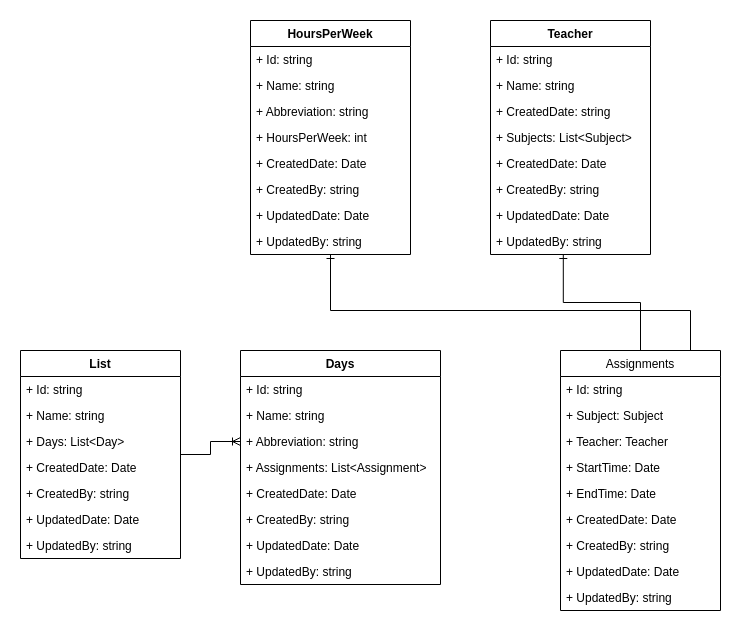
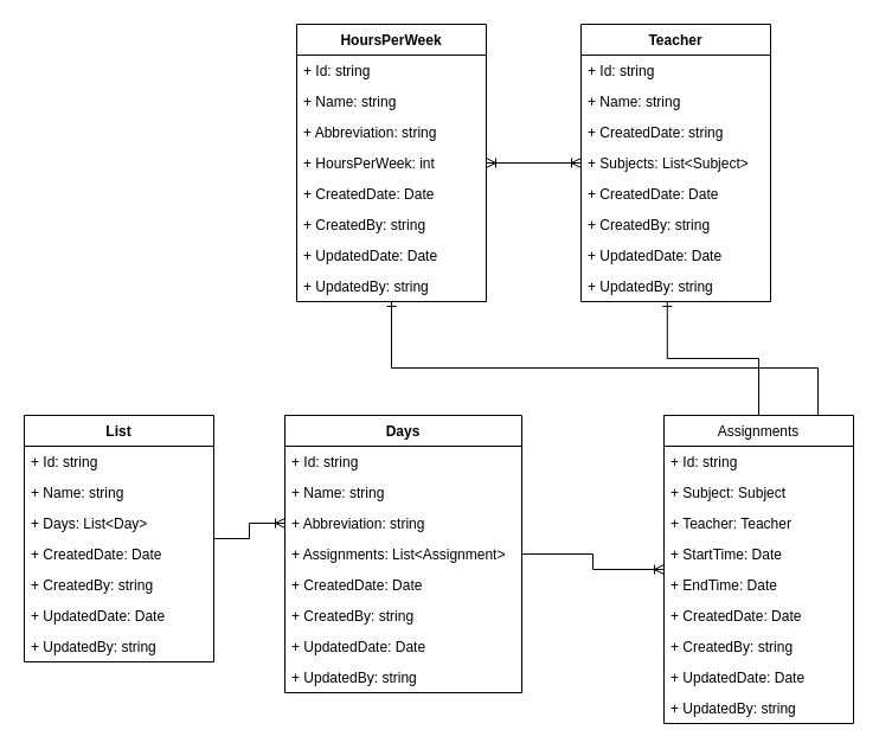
  <mxCell id="0" />
  <mxCell id="1" parent="0" />
  <mxCell id="2" value="HoursPerWeek" style="swimlane;fontStyle=1;align=center;verticalAlign=top;childLayout=stackLayout;horizontal=1;startSize=26;horizontalStack=0;resizeParent=1;resizeParentMax=0;resizeLast=0;collapsible=1;marginBottom=0;whiteSpace=wrap;html=1;" vertex="1" parent="1"><mxGeometry x="250" y="20" width="160" height="234" as="geometry" /></mxCell>
  <mxCell id="3" value="+ Id: string" style="text;strokeColor=none;fillColor=none;align=left;verticalAlign=top;spacingLeft=4;spacingRight=4;overflow=hidden;rotatable=0;points=[[0,0.5],[1,0.5]];portConstraint=eastwest;whiteSpace=wrap;html=1;" vertex="1" parent="2"><mxGeometry y="26" width="160" height="26" as="geometry" /></mxCell>
  <mxCell id="4" value="+ Name: string" style="text;strokeColor=none;fillColor=none;align=left;verticalAlign=top;spacingLeft=4;spacingRight=4;overflow=hidden;rotatable=0;points=[[0,0.5],[1,0.5]];portConstraint=eastwest;whiteSpace=wrap;html=1;" vertex="1" parent="2"><mxGeometry y="52" width="160" height="26" as="geometry" /></mxCell>
  <mxCell id="5" value="+ Abbreviation: string" style="text;strokeColor=none;fillColor=none;align=left;verticalAlign=top;spacingLeft=4;spacingRight=4;overflow=hidden;rotatable=0;points=[[0,0.5],[1,0.5]];portConstraint=eastwest;whiteSpace=wrap;html=1;" vertex="1" parent="2"><mxGeometry y="78" width="160" height="26" as="geometry" /></mxCell>
  <mxCell id="6" value="+ HoursPerWeek: int" style="text;strokeColor=none;fillColor=none;align=left;verticalAlign=top;spacingLeft=4;spacingRight=4;overflow=hidden;rotatable=0;points=[[0,0.5],[1,0.5]];portConstraint=eastwest;whiteSpace=wrap;html=1;" vertex="1" parent="2"><mxGeometry y="104" width="160" height="26" as="geometry" /></mxCell>
  <mxCell id="7" value="+ CreatedDate: Date" style="text;strokeColor=none;fillColor=none;align=left;verticalAlign=top;spacingLeft=4;spacingRight=4;overflow=hidden;rotatable=0;points=[[0,0.5],[1,0.5]];portConstraint=eastwest;whiteSpace=wrap;html=1;" vertex="1" parent="2"><mxGeometry y="130" width="160" height="26" as="geometry" /></mxCell>
  <mxCell id="8" value="+ CreatedBy: string" style="text;strokeColor=none;fillColor=none;align=left;verticalAlign=top;spacingLeft=4;spacingRight=4;overflow=hidden;rotatable=0;points=[[0,0.5],[1,0.5]];portConstraint=eastwest;whiteSpace=wrap;html=1;" vertex="1" parent="2"><mxGeometry y="156" width="160" height="26" as="geometry" /></mxCell>
  <mxCell id="9" value="+ UpdatedDate: Date" style="text;strokeColor=none;fillColor=none;align=left;verticalAlign=top;spacingLeft=4;spacingRight=4;overflow=hidden;rotatable=0;points=[[0,0.5],[1,0.5]];portConstraint=eastwest;whiteSpace=wrap;html=1;" vertex="1" parent="2"><mxGeometry y="182" width="160" height="26" as="geometry" /></mxCell>
  <mxCell id="10" value="+ UpdatedBy: string" style="text;strokeColor=none;fillColor=none;align=left;verticalAlign=top;spacingLeft=4;spacingRight=4;overflow=hidden;rotatable=0;points=[[0,0.5],[1,0.5]];portConstraint=eastwest;whiteSpace=wrap;html=1;" vertex="1" parent="2"><mxGeometry y="208" width="160" height="26" as="geometry" /></mxCell>
  <mxCell id="11" value="Teacher" style="swimlane;fontStyle=1;align=center;verticalAlign=top;childLayout=stackLayout;horizontal=1;startSize=26;horizontalStack=0;resizeParent=1;resizeParentMax=0;resizeLast=0;collapsible=1;marginBottom=0;whiteSpace=wrap;html=1;" vertex="1" parent="1"><mxGeometry x="490" y="20" width="160" height="234" as="geometry" /></mxCell>
  <mxCell id="12" value="+ Id: string" style="text;strokeColor=none;fillColor=none;align=left;verticalAlign=top;spacingLeft=4;spacingRight=4;overflow=hidden;rotatable=0;points=[[0,0.5],[1,0.5]];portConstraint=eastwest;whiteSpace=wrap;html=1;" vertex="1" parent="11"><mxGeometry y="26" width="160" height="26" as="geometry" /></mxCell>
  <mxCell id="13" value="+ Name: string" style="text;strokeColor=none;fillColor=none;align=left;verticalAlign=top;spacingLeft=4;spacingRight=4;overflow=hidden;rotatable=0;points=[[0,0.5],[1,0.5]];portConstraint=eastwest;whiteSpace=wrap;html=1;" vertex="1" parent="11"><mxGeometry y="52" width="160" height="26" as="geometry" /></mxCell>
  <mxCell id="14" value="+ CreatedDate: string" style="text;strokeColor=none;fillColor=none;align=left;verticalAlign=top;spacingLeft=4;spacingRight=4;overflow=hidden;rotatable=0;points=[[0,0.5],[1,0.5]];portConstraint=eastwest;whiteSpace=wrap;html=1;" vertex="1" parent="11"><mxGeometry y="78" width="160" height="26" as="geometry" /></mxCell>
  <mxCell id="15" value="+ Subjects: List&amp;lt;Subject&amp;gt;" style="text;strokeColor=none;fillColor=none;align=left;verticalAlign=top;spacingLeft=4;spacingRight=4;overflow=hidden;rotatable=0;points=[[0,0.5],[1,0.5]];portConstraint=eastwest;whiteSpace=wrap;html=1;" vertex="1" parent="11"><mxGeometry y="104" width="160" height="26" as="geometry" /></mxCell>
  <mxCell id="16" value="+ CreatedDate: Date" style="text;strokeColor=none;fillColor=none;align=left;verticalAlign=top;spacingLeft=4;spacingRight=4;overflow=hidden;rotatable=0;points=[[0,0.5],[1,0.5]];portConstraint=eastwest;whiteSpace=wrap;html=1;" vertex="1" parent="11"><mxGeometry y="130" width="160" height="26" as="geometry" /></mxCell>
  <mxCell id="17" value="+ CreatedBy: string" style="text;strokeColor=none;fillColor=none;align=left;verticalAlign=top;spacingLeft=4;spacingRight=4;overflow=hidden;rotatable=0;points=[[0,0.5],[1,0.5]];portConstraint=eastwest;whiteSpace=wrap;html=1;" vertex="1" parent="11"><mxGeometry y="156" width="160" height="26" as="geometry" /></mxCell>
  <mxCell id="18" value="+ UpdatedDate: Date" style="text;strokeColor=none;fillColor=none;align=left;verticalAlign=top;spacingLeft=4;spacingRight=4;overflow=hidden;rotatable=0;points=[[0,0.5],[1,0.5]];portConstraint=eastwest;whiteSpace=wrap;html=1;" vertex="1" parent="11"><mxGeometry y="182" width="160" height="26" as="geometry" /></mxCell>
  <mxCell id="19" value="+ UpdatedBy: string" style="text;strokeColor=none;fillColor=none;align=left;verticalAlign=top;spacingLeft=4;spacingRight=4;overflow=hidden;rotatable=0;points=[[0,0.5],[1,0.5]];portConstraint=eastwest;whiteSpace=wrap;html=1;" vertex="1" parent="11"><mxGeometry y="208" width="160" height="26" as="geometry" /></mxCell>
  <mxCell id="20" style="edgeStyle=orthogonalEdgeStyle;rounded=0;orthogonalLoop=1;jettySize=auto;html=1;entryX=0;entryY=0.5;entryDx=0;entryDy=0;endArrow=ERoneToMany;endFill=0;" edge="1" parent="1" source="21" target="32"><mxGeometry relative="1" as="geometry" /></mxCell>
  <mxCell id="21" value="List" style="swimlane;fontStyle=1;align=center;verticalAlign=top;childLayout=stackLayout;horizontal=1;startSize=26;horizontalStack=0;resizeParent=1;resizeParentMax=0;resizeLast=0;collapsible=1;marginBottom=0;whiteSpace=wrap;html=1;" vertex="1" parent="1"><mxGeometry x="20" y="350" width="160" height="208" as="geometry" /></mxCell>
  <mxCell id="22" value="+ Id: string" style="text;strokeColor=none;fillColor=none;align=left;verticalAlign=top;spacingLeft=4;spacingRight=4;overflow=hidden;rotatable=0;points=[[0,0.5],[1,0.5]];portConstraint=eastwest;whiteSpace=wrap;html=1;" vertex="1" parent="21"><mxGeometry y="26" width="160" height="26" as="geometry" /></mxCell>
  <mxCell id="23" value="+ Name: string" style="text;strokeColor=none;fillColor=none;align=left;verticalAlign=top;spacingLeft=4;spacingRight=4;overflow=hidden;rotatable=0;points=[[0,0.5],[1,0.5]];portConstraint=eastwest;whiteSpace=wrap;html=1;" vertex="1" parent="21"><mxGeometry y="52" width="160" height="26" as="geometry" /></mxCell>
  <mxCell id="24" value="+ Days: List&amp;lt;Day&amp;gt;" style="text;strokeColor=none;fillColor=none;align=left;verticalAlign=top;spacingLeft=4;spacingRight=4;overflow=hidden;rotatable=0;points=[[0,0.5],[1,0.5]];portConstraint=eastwest;whiteSpace=wrap;html=1;" vertex="1" parent="21"><mxGeometry y="78" width="160" height="26" as="geometry" /></mxCell>
  <mxCell id="25" value="+ CreatedDate: Date" style="text;strokeColor=none;fillColor=none;align=left;verticalAlign=top;spacingLeft=4;spacingRight=4;overflow=hidden;rotatable=0;points=[[0,0.5],[1,0.5]];portConstraint=eastwest;whiteSpace=wrap;html=1;" vertex="1" parent="21"><mxGeometry y="104" width="160" height="26" as="geometry" /></mxCell>
  <mxCell id="26" value="+ CreatedBy: string" style="text;strokeColor=none;fillColor=none;align=left;verticalAlign=top;spacingLeft=4;spacingRight=4;overflow=hidden;rotatable=0;points=[[0,0.5],[1,0.5]];portConstraint=eastwest;whiteSpace=wrap;html=1;" vertex="1" parent="21"><mxGeometry y="130" width="160" height="26" as="geometry" /></mxCell>
  <mxCell id="27" value="+ UpdatedDate: Date" style="text;strokeColor=none;fillColor=none;align=left;verticalAlign=top;spacingLeft=4;spacingRight=4;overflow=hidden;rotatable=0;points=[[0,0.5],[1,0.5]];portConstraint=eastwest;whiteSpace=wrap;html=1;" vertex="1" parent="21"><mxGeometry y="156" width="160" height="26" as="geometry" /></mxCell>
  <mxCell id="28" value="+ UpdatedBy: string" style="text;strokeColor=none;fillColor=none;align=left;verticalAlign=top;spacingLeft=4;spacingRight=4;overflow=hidden;rotatable=0;points=[[0,0.5],[1,0.5]];portConstraint=eastwest;whiteSpace=wrap;html=1;" vertex="1" parent="21"><mxGeometry y="182" width="160" height="26" as="geometry" /></mxCell>
  <mxCell id="29" value="Days" style="swimlane;fontStyle=1;align=center;verticalAlign=top;childLayout=stackLayout;horizontal=1;startSize=26;horizontalStack=0;resizeParent=1;resizeParentMax=0;resizeLast=0;collapsible=1;marginBottom=0;whiteSpace=wrap;html=1;" vertex="1" parent="1"><mxGeometry x="240" y="350" width="200" height="234" as="geometry" /></mxCell>
  <mxCell id="30" value="+ Id: string" style="text;strokeColor=none;fillColor=none;align=left;verticalAlign=top;spacingLeft=4;spacingRight=4;overflow=hidden;rotatable=0;points=[[0,0.5],[1,0.5]];portConstraint=eastwest;whiteSpace=wrap;html=1;" vertex="1" parent="29"><mxGeometry y="26" width="200" height="26" as="geometry" /></mxCell>
  <mxCell id="31" value="+ Name: string" style="text;strokeColor=none;fillColor=none;align=left;verticalAlign=top;spacingLeft=4;spacingRight=4;overflow=hidden;rotatable=0;points=[[0,0.5],[1,0.5]];portConstraint=eastwest;whiteSpace=wrap;html=1;" vertex="1" parent="29"><mxGeometry y="52" width="200" height="26" as="geometry" /></mxCell>
  <mxCell id="32" value="+ Abbreviation: string" style="text;strokeColor=none;fillColor=none;align=left;verticalAlign=top;spacingLeft=4;spacingRight=4;overflow=hidden;rotatable=0;points=[[0,0.5],[1,0.5]];portConstraint=eastwest;whiteSpace=wrap;html=1;" vertex="1" parent="29"><mxGeometry y="78" width="200" height="26" as="geometry" /></mxCell>
  <mxCell id="33" value="+ Assignments: List&amp;lt;Assignment&amp;gt;" style="text;strokeColor=none;fillColor=none;align=left;verticalAlign=top;spacingLeft=4;spacingRight=4;overflow=hidden;rotatable=0;points=[[0,0.5],[1,0.5]];portConstraint=eastwest;whiteSpace=wrap;html=1;" vertex="1" parent="29"><mxGeometry y="104" width="200" height="26" as="geometry" /></mxCell>
  <mxCell id="34" value="+ CreatedDate: Date" style="text;strokeColor=none;fillColor=none;align=left;verticalAlign=top;spacingLeft=4;spacingRight=4;overflow=hidden;rotatable=0;points=[[0,0.5],[1,0.5]];portConstraint=eastwest;whiteSpace=wrap;html=1;" vertex="1" parent="29"><mxGeometry y="130" width="200" height="26" as="geometry" /></mxCell>
  <mxCell id="35" value="+ CreatedBy: string" style="text;strokeColor=none;fillColor=none;align=left;verticalAlign=top;spacingLeft=4;spacingRight=4;overflow=hidden;rotatable=0;points=[[0,0.5],[1,0.5]];portConstraint=eastwest;whiteSpace=wrap;html=1;" vertex="1" parent="29"><mxGeometry y="156" width="200" height="26" as="geometry" /></mxCell>
  <mxCell id="36" value="+ UpdatedDate: Date" style="text;strokeColor=none;fillColor=none;align=left;verticalAlign=top;spacingLeft=4;spacingRight=4;overflow=hidden;rotatable=0;points=[[0,0.5],[1,0.5]];portConstraint=eastwest;whiteSpace=wrap;html=1;" vertex="1" parent="29"><mxGeometry y="182" width="200" height="26" as="geometry" /></mxCell>
  <mxCell id="37" value="+ UpdatedBy: string" style="text;strokeColor=none;fillColor=none;align=left;verticalAlign=top;spacingLeft=4;spacingRight=4;overflow=hidden;rotatable=0;points=[[0,0.5],[1,0.5]];portConstraint=eastwest;whiteSpace=wrap;html=1;" vertex="1" parent="29"><mxGeometry y="208" width="200" height="26" as="geometry" /></mxCell>
  <mxCell id="38" style="edgeStyle=orthogonalEdgeStyle;rounded=0;orthogonalLoop=1;jettySize=auto;html=1;endArrow=ERone;endFill=0;" edge="1" parent="1" source="39" target="10"><mxGeometry relative="1" as="geometry"><Array as="points"><mxPoint x="690" y="310" /><mxPoint x="330" y="310" /></Array></mxGeometry></mxCell>
  <mxCell id="39" value="&lt;span style=&quot;font-weight: 400; text-align: left;&quot;&gt;Assignments&lt;/span&gt;" style="swimlane;fontStyle=1;align=center;verticalAlign=top;childLayout=stackLayout;horizontal=1;startSize=26;horizontalStack=0;resizeParent=1;resizeParentMax=0;resizeLast=0;collapsible=1;marginBottom=0;whiteSpace=wrap;html=1;" vertex="1" parent="1"><mxGeometry x="560" y="350" width="160" height="260" as="geometry" /></mxCell>
  <mxCell id="40" value="+ Id: string" style="text;strokeColor=none;fillColor=none;align=left;verticalAlign=top;spacingLeft=4;spacingRight=4;overflow=hidden;rotatable=0;points=[[0,0.5],[1,0.5]];portConstraint=eastwest;whiteSpace=wrap;html=1;" vertex="1" parent="39"><mxGeometry y="26" width="160" height="26" as="geometry" /></mxCell>
  <mxCell id="41" value="+ Subject: Subject" style="text;strokeColor=none;fillColor=none;align=left;verticalAlign=top;spacingLeft=4;spacingRight=4;overflow=hidden;rotatable=0;points=[[0,0.5],[1,0.5]];portConstraint=eastwest;whiteSpace=wrap;html=1;" vertex="1" parent="39"><mxGeometry y="52" width="160" height="26" as="geometry" /></mxCell>
  <mxCell id="42" value="+ Teacher: Teacher" style="text;strokeColor=none;fillColor=none;align=left;verticalAlign=top;spacingLeft=4;spacingRight=4;overflow=hidden;rotatable=0;points=[[0,0.5],[1,0.5]];portConstraint=eastwest;whiteSpace=wrap;html=1;" vertex="1" parent="39"><mxGeometry y="78" width="160" height="26" as="geometry" /></mxCell>
  <mxCell id="43" value="+ StartTime: Date" style="text;strokeColor=none;fillColor=none;align=left;verticalAlign=top;spacingLeft=4;spacingRight=4;overflow=hidden;rotatable=0;points=[[0,0.5],[1,0.5]];portConstraint=eastwest;whiteSpace=wrap;html=1;" vertex="1" parent="39"><mxGeometry y="104" width="160" height="26" as="geometry" /></mxCell>
  <mxCell id="44" value="+ EndTime: Date" style="text;strokeColor=none;fillColor=none;align=left;verticalAlign=top;spacingLeft=4;spacingRight=4;overflow=hidden;rotatable=0;points=[[0,0.5],[1,0.5]];portConstraint=eastwest;whiteSpace=wrap;html=1;" vertex="1" parent="39"><mxGeometry y="130" width="160" height="26" as="geometry" /></mxCell>
  <mxCell id="45" value="+ CreatedDate: Date" style="text;strokeColor=none;fillColor=none;align=left;verticalAlign=top;spacingLeft=4;spacingRight=4;overflow=hidden;rotatable=0;points=[[0,0.5],[1,0.5]];portConstraint=eastwest;whiteSpace=wrap;html=1;" vertex="1" parent="39"><mxGeometry y="156" width="160" height="26" as="geometry" /></mxCell>
  <mxCell id="46" value="+ CreatedBy: string" style="text;strokeColor=none;fillColor=none;align=left;verticalAlign=top;spacingLeft=4;spacingRight=4;overflow=hidden;rotatable=0;points=[[0,0.5],[1,0.5]];portConstraint=eastwest;whiteSpace=wrap;html=1;" vertex="1" parent="39"><mxGeometry y="182" width="160" height="26" as="geometry" /></mxCell>
  <mxCell id="47" value="+ UpdatedDate: Date" style="text;strokeColor=none;fillColor=none;align=left;verticalAlign=top;spacingLeft=4;spacingRight=4;overflow=hidden;rotatable=0;points=[[0,0.5],[1,0.5]];portConstraint=eastwest;whiteSpace=wrap;html=1;" vertex="1" parent="39"><mxGeometry y="208" width="160" height="26" as="geometry" /></mxCell>
  <mxCell id="48" value="+ UpdatedBy: string" style="text;strokeColor=none;fillColor=none;align=left;verticalAlign=top;spacingLeft=4;spacingRight=4;overflow=hidden;rotatable=0;points=[[0,0.5],[1,0.5]];portConstraint=eastwest;whiteSpace=wrap;html=1;" vertex="1" parent="39"><mxGeometry y="234" width="160" height="26" as="geometry" /></mxCell>
+ <mxCell id="49" style="edgeStyle=orthogonalEdgeStyle;rounded=0;orthogonalLoop=1;jettySize=auto;html=1;exitX=1;exitY=0.5;exitDx=0;exitDy=0;entryX=0;entryY=0.5;entryDx=0;entryDy=0;endArrow=ERoneToMany;endFill=0;startArrow=ERoneToMany;startFill=0;" edge="1" parent="1" source="6" target="15"><mxGeometry relative="1" as="geometry" /></mxCell>
  <mxCell id="50" style="edgeStyle=orthogonalEdgeStyle;rounded=0;orthogonalLoop=1;jettySize=auto;html=1;exitX=0.5;exitY=0;exitDx=0;exitDy=0;entryX=0.455;entryY=1;entryDx=0;entryDy=0;entryPerimeter=0;endArrow=ERone;endFill=0;" edge="1" parent="1" source="39" target="19"><mxGeometry relative="1" as="geometry" /></mxCell>
+ <mxCell id="51" style="edgeStyle=orthogonalEdgeStyle;rounded=0;orthogonalLoop=1;jettySize=auto;html=1;exitX=1;exitY=0.5;exitDx=0;exitDy=0;entryX=0;entryY=0.5;entryDx=0;entryDy=0;endArrow=ERoneToMany;endFill=0;" edge="1" parent="1" source="33" target="39"><mxGeometry relative="1" as="geometry" /></mxCell>
